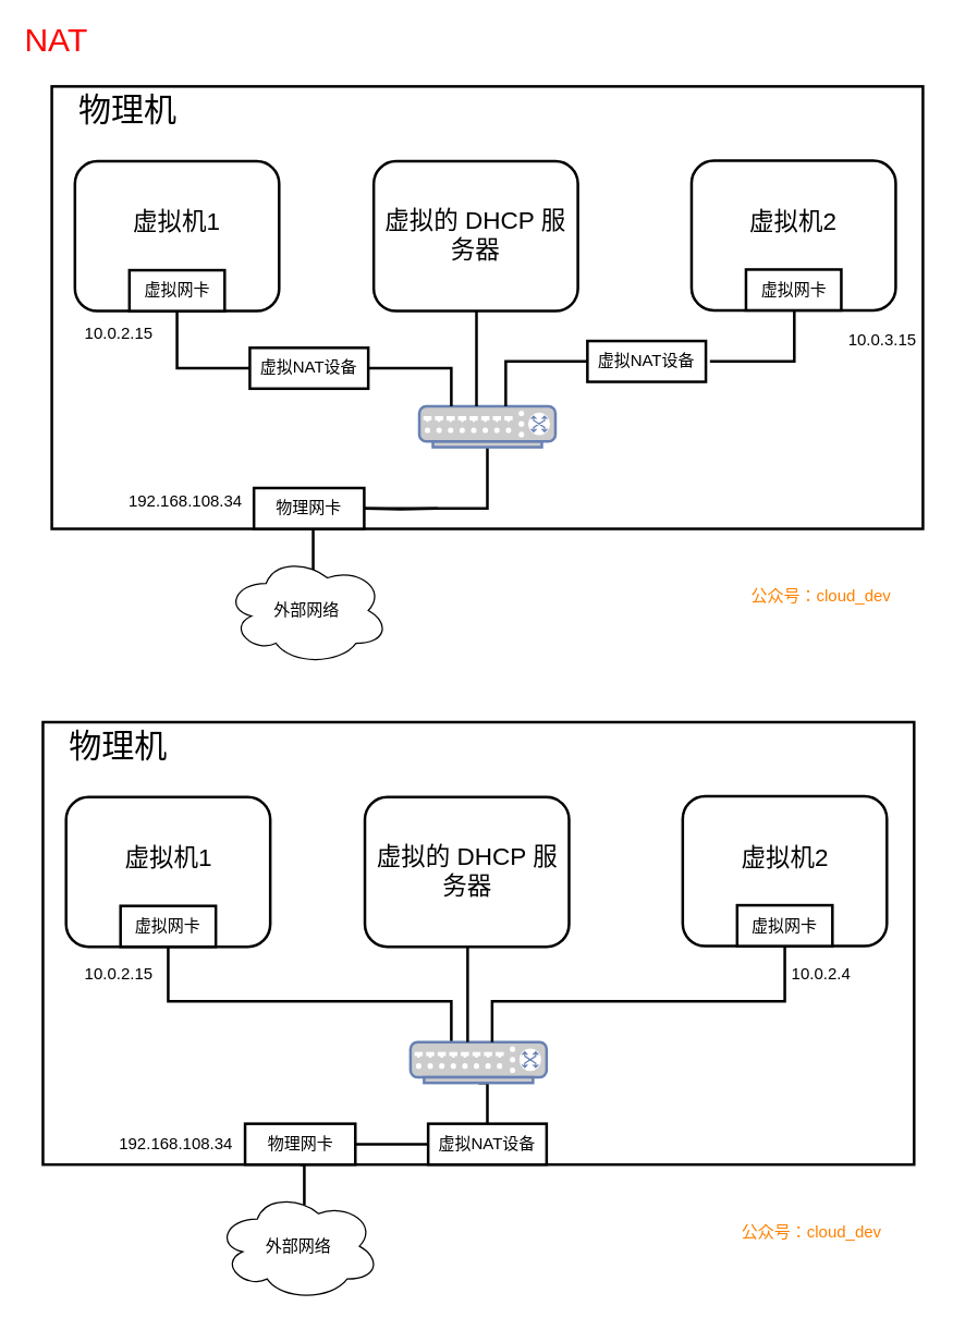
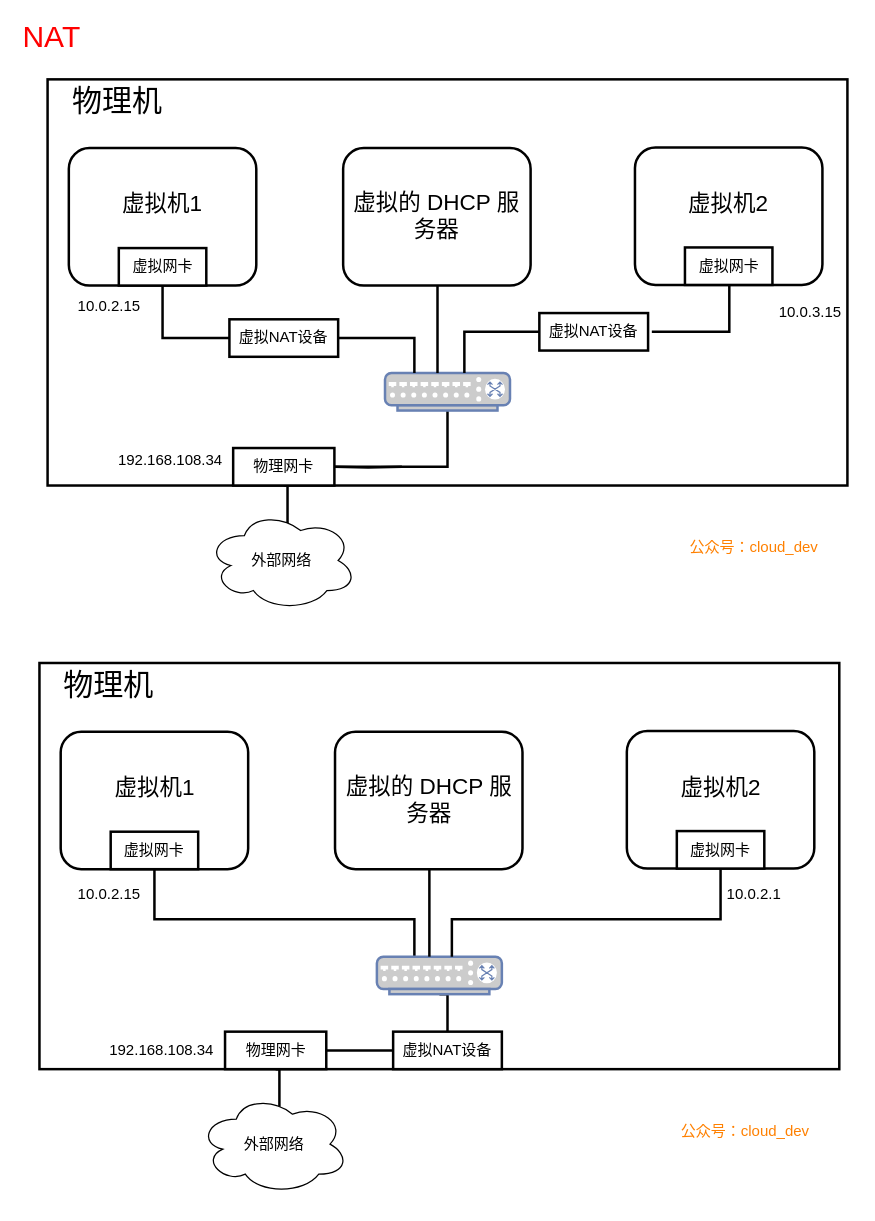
  <mxCell id="0" />
  <mxCell id="1" parent="0" />
  <mxCell id="2" value="" style="rounded=0;whiteSpace=wrap;html=1;strokeWidth=2;" vertex="1" parent="1"><mxGeometry x="31" y="530" width="640" height="325" as="geometry" /></mxCell>
  <mxCell id="3" style="edgeStyle=orthogonalEdgeStyle;rounded=0;orthogonalLoop=1;jettySize=auto;html=1;exitX=0.5;exitY=1;exitDx=0;exitDy=0;strokeWidth=2;endArrow=none;endFill=0;" edge="1" parent="1" source="4" target="6"><mxGeometry relative="1" as="geometry"><Array as="points"><mxPoint x="123" y="735" /><mxPoint x="331" y="735" /></Array></mxGeometry></mxCell>
  <mxCell id="4" value="" style="rounded=1;whiteSpace=wrap;html=1;strokeWidth=2;" vertex="1" parent="1"><mxGeometry x="48" y="585" width="150" height="110" as="geometry" /></mxCell>
  <mxCell id="5" style="edgeStyle=orthogonalEdgeStyle;rounded=0;orthogonalLoop=1;jettySize=auto;html=1;exitX=0.5;exitY=1;exitDx=0;exitDy=0;exitPerimeter=0;entryX=0.5;entryY=0;entryDx=0;entryDy=0;endArrow=none;endFill=0;strokeWidth=2;" edge="1" parent="1" source="6" target="18"><mxGeometry relative="1" as="geometry" /></mxCell>
  <mxCell id="6" value="" style="fontColor=#0066CC;verticalAlign=top;verticalLabelPosition=bottom;labelPosition=center;align=center;html=1;outlineConnect=0;fillColor=#CCCCCC;strokeColor=#6881B3;gradientColor=none;gradientDirection=north;strokeWidth=2;shape=mxgraph.networks.switch;" vertex="1" parent="1"><mxGeometry x="301" y="765" width="100" height="30" as="geometry" /></mxCell>
  <mxCell id="7" value="虚拟网卡" style="rounded=0;whiteSpace=wrap;html=1;strokeWidth=2;" vertex="1" parent="1"><mxGeometry x="88" y="665" width="70" height="30" as="geometry" /></mxCell>
  <mxCell id="8" value="&lt;font style=&quot;font-size: 18px&quot;&gt;虚拟机1&lt;/font&gt;" style="text;html=1;strokeColor=none;fillColor=none;align=center;verticalAlign=middle;whiteSpace=wrap;rounded=0;" vertex="1" parent="1"><mxGeometry x="86.5" y="620" width="73" height="20" as="geometry" /></mxCell>
  <mxCell id="9" style="edgeStyle=orthogonalEdgeStyle;rounded=0;orthogonalLoop=1;jettySize=auto;html=1;exitX=0.5;exitY=1;exitDx=0;exitDy=0;strokeWidth=2;endArrow=none;endFill=0;" edge="1" parent="1" target="6"><mxGeometry relative="1" as="geometry"><Array as="points"><mxPoint x="343" y="745" /><mxPoint x="343" y="745" /></Array><mxPoint x="343" y="695" as="sourcePoint" /></mxGeometry></mxCell>
  <mxCell id="10" value="&lt;font style=&quot;font-size: 24px&quot;&gt;物理机&lt;/font&gt;" style="text;html=1;strokeColor=none;fillColor=none;align=center;verticalAlign=middle;whiteSpace=wrap;rounded=0;" vertex="1" parent="1"><mxGeometry x="44" y="538" width="85" height="20" as="geometry" /></mxCell>
  <mxCell id="11" style="edgeStyle=orthogonalEdgeStyle;rounded=0;orthogonalLoop=1;jettySize=auto;html=1;exitX=0.5;exitY=1;exitDx=0;exitDy=0;endArrow=none;endFill=0;strokeWidth=2;" edge="1" parent="1" source="12"><mxGeometry relative="1" as="geometry"><mxPoint x="223" y="885" as="targetPoint" /><Array as="points" /></mxGeometry></mxCell>
  <mxCell id="12" value="物理网卡" style="rounded=0;whiteSpace=wrap;html=1;strokeWidth=2;" vertex="1" parent="1"><mxGeometry x="179.5" y="825" width="81" height="30" as="geometry" /></mxCell>
  <mxCell id="13" value="外部网络" style="ellipse;shape=cloud;whiteSpace=wrap;html=1;" vertex="1" parent="1"><mxGeometry x="158.5" y="875" width="120" height="80" as="geometry" /></mxCell>
  <mxCell id="14" value="&lt;font color=&quot;#ff8000&quot;&gt;公众号：cloud_dev&lt;/font&gt;" style="text;html=1;strokeColor=none;fillColor=none;align=center;verticalAlign=middle;whiteSpace=wrap;rounded=0;" vertex="1" parent="1"><mxGeometry x="531" y="895" width="130" height="20" as="geometry" /></mxCell>
  <mxCell id="15" style="edgeStyle=orthogonalEdgeStyle;rounded=0;orthogonalLoop=1;jettySize=auto;html=1;strokeWidth=2;endArrow=none;endFill=0;" edge="1" parent="1" target="6"><mxGeometry relative="1" as="geometry"><mxPoint x="576" y="695" as="sourcePoint" /><mxPoint x="381" y="765" as="targetPoint" /><Array as="points"><mxPoint x="576" y="735" /><mxPoint x="361" y="735" /></Array></mxGeometry></mxCell>
  <mxCell id="16" value="&lt;font style=&quot;font-size: 18px&quot;&gt;虚拟的 DHCP 服务器&lt;/font&gt;" style="rounded=1;whiteSpace=wrap;html=1;strokeWidth=2;" vertex="1" parent="1"><mxGeometry x="267.5" y="585" width="150" height="110" as="geometry" /></mxCell>
  <mxCell id="17" style="edgeStyle=orthogonalEdgeStyle;rounded=0;orthogonalLoop=1;jettySize=auto;html=1;exitX=0;exitY=0.5;exitDx=0;exitDy=0;entryX=1;entryY=0.5;entryDx=0;entryDy=0;endArrow=none;endFill=0;strokeWidth=2;" edge="1" parent="1" source="18" target="12"><mxGeometry relative="1" as="geometry" /></mxCell>
  <mxCell id="18" value="虚拟NAT设备" style="rounded=0;whiteSpace=wrap;html=1;strokeWidth=2;" vertex="1" parent="1"><mxGeometry x="314" y="825" width="87" height="30" as="geometry" /></mxCell>
  <mxCell id="19" value="" style="rounded=1;whiteSpace=wrap;html=1;strokeWidth=2;" vertex="1" parent="1"><mxGeometry x="501" y="584.5" width="150" height="110" as="geometry" /></mxCell>
  <mxCell id="20" value="虚拟网卡" style="rounded=0;whiteSpace=wrap;html=1;strokeWidth=2;" vertex="1" parent="1"><mxGeometry x="541" y="664.5" width="70" height="30" as="geometry" /></mxCell>
  <mxCell id="21" value="&lt;font style=&quot;font-size: 18px&quot;&gt;虚拟机2&lt;/font&gt;" style="text;html=1;strokeColor=none;fillColor=none;align=center;verticalAlign=middle;whiteSpace=wrap;rounded=0;" vertex="1" parent="1"><mxGeometry x="539.5" y="619.5" width="73" height="20" as="geometry" /></mxCell>
  <mxCell id="22" value="" style="rounded=0;whiteSpace=wrap;html=1;strokeWidth=2;" vertex="1" parent="1"><mxGeometry x="37.5" y="63" width="640" height="325" as="geometry" /></mxCell>
  <mxCell id="23" value="" style="rounded=1;whiteSpace=wrap;html=1;strokeWidth=2;" vertex="1" parent="1"><mxGeometry x="54.5" y="118" width="150" height="110" as="geometry" /></mxCell>
  <mxCell id="24" style="edgeStyle=orthogonalEdgeStyle;rounded=0;orthogonalLoop=1;jettySize=auto;html=1;exitX=0.5;exitY=1;exitDx=0;exitDy=0;exitPerimeter=0;entryX=1;entryY=0.5;entryDx=0;entryDy=0;endArrow=none;endFill=0;strokeWidth=2;" edge="1" parent="1" source="25" target="31"><mxGeometry relative="1" as="geometry"><mxPoint x="364" y="358" as="targetPoint" /></mxGeometry></mxCell>
  <mxCell id="25" value="" style="fontColor=#0066CC;verticalAlign=top;verticalLabelPosition=bottom;labelPosition=center;align=center;html=1;outlineConnect=0;fillColor=#CCCCCC;strokeColor=#6881B3;gradientColor=none;gradientDirection=north;strokeWidth=2;shape=mxgraph.networks.switch;" vertex="1" parent="1"><mxGeometry x="307.5" y="298" width="100" height="30" as="geometry" /></mxCell>
  <mxCell id="26" value="虚拟网卡" style="rounded=0;whiteSpace=wrap;html=1;strokeWidth=2;" vertex="1" parent="1"><mxGeometry x="94.5" y="198" width="70" height="30" as="geometry" /></mxCell>
  <mxCell id="27" value="&lt;font style=&quot;font-size: 18px&quot;&gt;虚拟机1&lt;/font&gt;" style="text;html=1;strokeColor=none;fillColor=none;align=center;verticalAlign=middle;whiteSpace=wrap;rounded=0;" vertex="1" parent="1"><mxGeometry x="93" y="153" width="73" height="20" as="geometry" /></mxCell>
  <mxCell id="28" style="edgeStyle=orthogonalEdgeStyle;rounded=0;orthogonalLoop=1;jettySize=auto;html=1;exitX=0.5;exitY=1;exitDx=0;exitDy=0;strokeWidth=2;endArrow=none;endFill=0;" edge="1" parent="1" target="25"><mxGeometry relative="1" as="geometry"><Array as="points"><mxPoint x="349.5" y="278" /><mxPoint x="349.5" y="278" /></Array><mxPoint x="349.5" y="228" as="sourcePoint" /></mxGeometry></mxCell>
  <mxCell id="29" value="&lt;font style=&quot;font-size: 24px&quot;&gt;物理机&lt;/font&gt;" style="text;html=1;strokeColor=none;fillColor=none;align=center;verticalAlign=middle;whiteSpace=wrap;rounded=0;" vertex="1" parent="1"><mxGeometry x="50.5" y="71" width="85" height="20" as="geometry" /></mxCell>
  <mxCell id="30" style="edgeStyle=orthogonalEdgeStyle;rounded=0;orthogonalLoop=1;jettySize=auto;html=1;exitX=0.5;exitY=1;exitDx=0;exitDy=0;endArrow=none;endFill=0;strokeWidth=2;" edge="1" parent="1" source="31"><mxGeometry relative="1" as="geometry"><mxPoint x="229.5" y="418" as="targetPoint" /><Array as="points" /></mxGeometry></mxCell>
  <mxCell id="31" value="物理网卡" style="rounded=0;whiteSpace=wrap;html=1;strokeWidth=2;" vertex="1" parent="1"><mxGeometry x="186" y="358" width="81" height="30" as="geometry" /></mxCell>
  <mxCell id="32" value="外部网络" style="ellipse;shape=cloud;whiteSpace=wrap;html=1;" vertex="1" parent="1"><mxGeometry x="165" y="408" width="120" height="80" as="geometry" /></mxCell>
  <mxCell id="33" value="&lt;font color=&quot;#ff8000&quot;&gt;公众号：cloud_dev&lt;/font&gt;" style="text;html=1;strokeColor=none;fillColor=none;align=center;verticalAlign=middle;whiteSpace=wrap;rounded=0;" vertex="1" parent="1"><mxGeometry x="537.5" y="428" width="130" height="20" as="geometry" /></mxCell>
  <mxCell id="34" style="edgeStyle=orthogonalEdgeStyle;rounded=0;orthogonalLoop=1;jettySize=auto;html=1;strokeWidth=2;endArrow=none;endFill=0;" edge="1" parent="1" target="25" source="44"><mxGeometry relative="1" as="geometry"><mxPoint x="582.5" y="228" as="sourcePoint" /><mxPoint x="387.5" y="298" as="targetPoint" /><Array as="points"><mxPoint x="371" y="265" /></Array></mxGeometry></mxCell>
  <mxCell id="35" value="&lt;font style=&quot;font-size: 18px&quot;&gt;虚拟的 DHCP 服务器&lt;/font&gt;" style="rounded=1;whiteSpace=wrap;html=1;strokeWidth=2;" vertex="1" parent="1"><mxGeometry x="274" y="118" width="150" height="110" as="geometry" /></mxCell>
  <mxCell id="36" style="edgeStyle=orthogonalEdgeStyle;rounded=0;orthogonalLoop=1;jettySize=auto;html=1;exitX=0;exitY=0.5;exitDx=0;exitDy=0;entryX=1;entryY=0.5;entryDx=0;entryDy=0;endArrow=none;endFill=0;strokeWidth=2;" edge="1" parent="1" target="31"><mxGeometry relative="1" as="geometry"><mxPoint x="321" y="373" as="sourcePoint" /></mxGeometry></mxCell>
  <mxCell id="37" value="" style="rounded=1;whiteSpace=wrap;html=1;strokeWidth=2;" vertex="1" parent="1"><mxGeometry x="507.5" y="117.5" width="150" height="110" as="geometry" /></mxCell>
  <mxCell id="38" value="虚拟网卡" style="rounded=0;whiteSpace=wrap;html=1;strokeWidth=2;" vertex="1" parent="1"><mxGeometry x="547.5" y="197.5" width="70" height="30" as="geometry" /></mxCell>
  <mxCell id="39" value="&lt;font style=&quot;font-size: 18px&quot;&gt;虚拟机2&lt;/font&gt;" style="text;html=1;strokeColor=none;fillColor=none;align=center;verticalAlign=middle;whiteSpace=wrap;rounded=0;" vertex="1" parent="1"><mxGeometry x="546" y="152.5" width="73" height="20" as="geometry" /></mxCell>
  <mxCell id="40" value="&lt;font style=&quot;font-size: 24px&quot; color=&quot;#ff0000&quot;&gt;NAT&lt;/font&gt;" style="text;html=1;strokeColor=none;fillColor=none;align=center;verticalAlign=middle;whiteSpace=wrap;rounded=0;" vertex="1" parent="1"><mxGeometry x="20.5" y="20" width="40" height="20" as="geometry" /></mxCell>
  <mxCell id="41" style="edgeStyle=orthogonalEdgeStyle;rounded=0;orthogonalLoop=1;jettySize=auto;html=1;exitX=1;exitY=0.5;exitDx=0;exitDy=0;endArrow=none;endFill=0;strokeWidth=2;" edge="1" parent="1" source="42" target="25"><mxGeometry relative="1" as="geometry"><Array as="points"><mxPoint x="331" y="270" /></Array></mxGeometry></mxCell>
  <mxCell id="42" value="虚拟NAT设备" style="rounded=0;whiteSpace=wrap;html=1;strokeWidth=2;" vertex="1" parent="1"><mxGeometry x="183" y="255" width="87" height="30" as="geometry" /></mxCell>
  <mxCell id="43" style="edgeStyle=orthogonalEdgeStyle;rounded=0;orthogonalLoop=1;jettySize=auto;html=1;exitX=0.5;exitY=1;exitDx=0;exitDy=0;strokeWidth=2;endArrow=none;endFill=0;" edge="1" parent="1" source="23" target="42"><mxGeometry relative="1" as="geometry"><Array as="points"><mxPoint x="130" y="270" /></Array><mxPoint x="130" y="228" as="sourcePoint" /><mxPoint x="338" y="298" as="targetPoint" /></mxGeometry></mxCell>
  <mxCell id="44" value="虚拟NAT设备" style="rounded=0;whiteSpace=wrap;html=1;strokeWidth=2;" vertex="1" parent="1"><mxGeometry x="431" y="250" width="87" height="30" as="geometry" /></mxCell>
  <mxCell id="45" style="edgeStyle=orthogonalEdgeStyle;rounded=0;orthogonalLoop=1;jettySize=auto;html=1;strokeWidth=2;endArrow=none;endFill=0;" edge="1" parent="1"><mxGeometry relative="1" as="geometry"><mxPoint x="583" y="228" as="sourcePoint" /><mxPoint x="521" y="265" as="targetPoint" /><Array as="points"><mxPoint x="583" y="265" /></Array></mxGeometry></mxCell>
  <mxCell id="46" value="10.0.2.15" style="text;html=1;strokeColor=none;fillColor=none;align=center;verticalAlign=middle;whiteSpace=wrap;rounded=0;" vertex="1" parent="1"><mxGeometry x="66.5" y="235" width="40" height="20" as="geometry" /></mxCell>
  <mxCell id="47" value="10.0.3.15" style="text;html=1;strokeColor=none;fillColor=none;align=center;verticalAlign=middle;whiteSpace=wrap;rounded=0;" vertex="1" parent="1"><mxGeometry x="627.5" y="240" width="40" height="20" as="geometry" /></mxCell>
  <mxCell id="48" value="192.168.108.34" style="text;html=1;strokeColor=none;fillColor=none;align=center;verticalAlign=middle;whiteSpace=wrap;rounded=0;" vertex="1" parent="1"><mxGeometry x="115.5" y="358" width="40" height="20" as="geometry" /></mxCell>
  <mxCell id="49" value="10.0.2.15" style="text;html=1;strokeColor=none;fillColor=none;align=center;verticalAlign=middle;whiteSpace=wrap;rounded=0;" vertex="1" parent="1"><mxGeometry x="66.5" y="705" width="40" height="20" as="geometry" /></mxCell>
- <mxCell id="50" value="10.0.2.4" style="text;html=1;strokeColor=none;fillColor=none;align=center;verticalAlign=middle;whiteSpace=wrap;rounded=0;" vertex="1" parent="1"><mxGeometry x="582.5" y="705" width="40" height="20" as="geometry" /></mxCell>
+ <mxCell id="50" value="10.0.2.1" style="text;html=1;strokeColor=none;fillColor=none;align=center;verticalAlign=middle;whiteSpace=wrap;rounded=0;" vertex="1" parent="1"><mxGeometry x="582.5" y="705" width="40" height="20" as="geometry" /></mxCell>
  <mxCell id="51" value="192.168.108.34" style="text;html=1;strokeColor=none;fillColor=none;align=center;verticalAlign=middle;whiteSpace=wrap;rounded=0;" vertex="1" parent="1"><mxGeometry x="109" y="830" width="40" height="20" as="geometry" /></mxCell>
